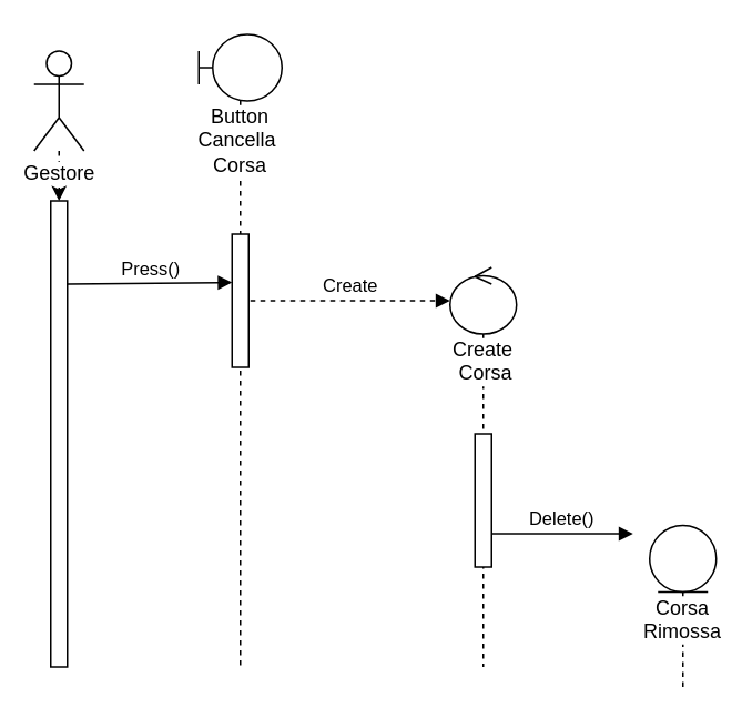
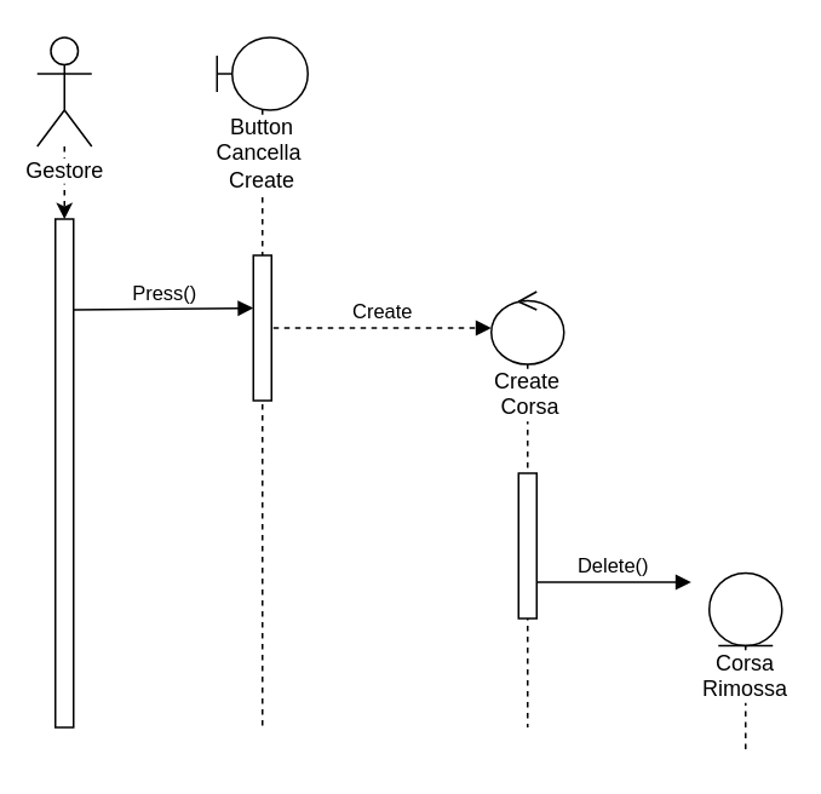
  <mxCell id="0" />
  <mxCell id="1" parent="0" />
  <mxCell id="2" style="edgeStyle=orthogonalEdgeStyle;rounded=0;orthogonalLoop=1;jettySize=auto;html=1;dashed=1;" parent="1" source="3" target="4" edge="1"><mxGeometry relative="1" as="geometry" /></mxCell>
- <mxCell id="3" value="Gestore" style="shape=umlActor;verticalLabelPosition=bottom;labelBackgroundColor=#ffffff;verticalAlign=top;html=1;outlineConnect=0;" parent="1" vertex="1"><mxGeometry x="20" y="30" width="30" height="60" as="geometry" /></mxCell>
+ <mxCell id="3" value="Gestore" style="shape=umlActor;verticalLabelPosition=bottom;labelBackgroundColor=#ffffff;verticalAlign=top;html=1;outlineConnect=0;" parent="1" vertex="1"><mxGeometry x="20" y="20" width="30" height="60" as="geometry" /></mxCell>
  <mxCell id="4" value="" style="html=1;points=[];perimeter=orthogonalPerimeter;" parent="1" vertex="1"><mxGeometry x="30" y="120" width="10" height="280" as="geometry" /></mxCell>
- <mxCell id="5" value="Button Cancella&amp;nbsp;&lt;br&gt;Corsa" style="shape=umlLifeline;participant=umlBoundary;perimeter=lifelinePerimeter;whiteSpace=wrap;html=1;container=1;collapsible=0;recursiveResize=0;verticalAlign=top;spacingTop=36;labelBackgroundColor=#ffffff;outlineConnect=0;size=40;" parent="1" vertex="1"><mxGeometry x="119" y="20" width="50" height="380" as="geometry" /></mxCell>
+ <mxCell id="5" value="Button Cancella&amp;nbsp;&lt;br&gt;Create" style="shape=umlLifeline;participant=umlBoundary;perimeter=lifelinePerimeter;whiteSpace=wrap;html=1;container=1;collapsible=0;recursiveResize=0;verticalAlign=top;spacingTop=36;labelBackgroundColor=#ffffff;outlineConnect=0;size=40;" parent="1" vertex="1"><mxGeometry x="119" y="20" width="50" height="380" as="geometry" /></mxCell>
  <mxCell id="6" value="" style="html=1;points=[];perimeter=orthogonalPerimeter;" parent="5" vertex="1"><mxGeometry x="20" y="120" width="10" height="80" as="geometry" /></mxCell>
  <mxCell id="7" value="Create" style="html=1;verticalAlign=bottom;endArrow=block;dashed=1;" parent="5" edge="1"><mxGeometry width="80" relative="1" as="geometry"><mxPoint x="31" y="160" as="sourcePoint" /><mxPoint x="151" y="160" as="targetPoint" /></mxGeometry></mxCell>
  <mxCell id="8" value="Press()" style="html=1;verticalAlign=bottom;endArrow=block;entryX=0;entryY=0.363;entryDx=0;entryDy=0;entryPerimeter=0;" parent="1" target="6" edge="1"><mxGeometry width="80" relative="1" as="geometry"><mxPoint x="40" y="170" as="sourcePoint" /><mxPoint x="136" y="166" as="targetPoint" /></mxGeometry></mxCell>
  <mxCell id="9" value="Create&lt;br&gt;&amp;nbsp;Corsa" style="shape=umlLifeline;participant=umlControl;perimeter=lifelinePerimeter;whiteSpace=wrap;html=1;container=1;collapsible=0;recursiveResize=0;verticalAlign=top;spacingTop=36;labelBackgroundColor=#ffffff;outlineConnect=0;" parent="1" vertex="1"><mxGeometry x="270" y="160" width="40" height="240" as="geometry" /></mxCell>
  <mxCell id="10" value="" style="html=1;points=[];perimeter=orthogonalPerimeter;" parent="9" vertex="1"><mxGeometry x="15" y="100" width="10" height="80" as="geometry" /></mxCell>
  <mxCell id="11" value="Delete()" style="html=1;verticalAlign=bottom;endArrow=block;exitX=1.033;exitY=0.75;exitDx=0;exitDy=0;exitPerimeter=0;" edge="1" parent="9" source="10"><mxGeometry width="80" relative="1" as="geometry"><mxPoint x="30" y="160" as="sourcePoint" /><mxPoint x="110" y="160" as="targetPoint" /><Array as="points"><mxPoint x="60" y="160" /></Array></mxGeometry></mxCell>
  <mxCell id="12" value="Corsa&lt;br&gt;Rimossa" style="shape=umlLifeline;participant=umlEntity;perimeter=lifelinePerimeter;whiteSpace=wrap;html=1;container=1;collapsible=0;recursiveResize=0;verticalAlign=top;spacingTop=36;labelBackgroundColor=#ffffff;outlineConnect=0;" vertex="1" parent="1"><mxGeometry x="390" y="315" width="40" height="100" as="geometry" /></mxCell>
